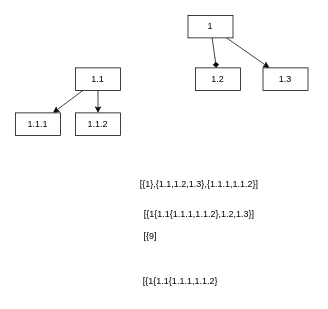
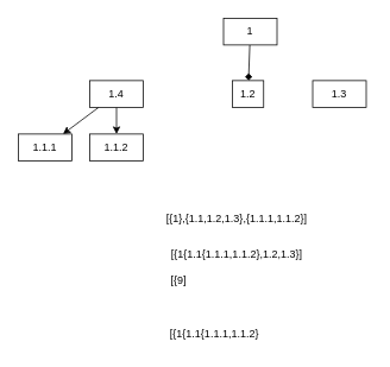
  <mxCell id="0" />
  <mxCell id="1" parent="0" />
  <mxCell id="2" style="edgeStyle=none;html=1;endArrow=diamond;" edge="1" parent="1" source="4" target="8"><mxGeometry relative="1" as="geometry" /></mxCell>
- <mxCell id="3" style="edgeStyle=none;html=1;" edge="1" parent="1" source="4" target="9"><mxGeometry relative="1" as="geometry" /></mxCell>
  <mxCell id="4" value="1" style="rounded=0;whiteSpace=wrap;html=1;" vertex="1" parent="1"><mxGeometry x="250" y="20" width="60" height="30" as="geometry" /></mxCell>
  <mxCell id="5" style="edgeStyle=none;html=1;" edge="1" parent="1" source="7" target="10"><mxGeometry relative="1" as="geometry" /></mxCell>
  <mxCell id="6" style="edgeStyle=none;html=1;entryX=0.5;entryY=0;entryDx=0;entryDy=0;" edge="1" parent="1" source="7" target="11"><mxGeometry relative="1" as="geometry" /></mxCell>
- <mxCell id="7" value="1.1" style="rounded=0;whiteSpace=wrap;html=1;" vertex="1" parent="1"><mxGeometry x="100" y="90" width="60" height="30" as="geometry" /></mxCell>
- <mxCell id="8" value="1.2" style="rounded=0;whiteSpace=wrap;html=1;" vertex="1" parent="1"><mxGeometry x="260" y="90" width="60" height="30" as="geometry" /></mxCell>
+ <mxCell id="7" value="1.4" style="rounded=0;whiteSpace=wrap;html=1;" vertex="1" parent="1"><mxGeometry x="100" y="90" width="60" height="30" as="geometry" /></mxCell>
+ <mxCell id="8" value="1.2" style="rounded=0;whiteSpace=wrap;html=1;" vertex="1" parent="1"><mxGeometry x="260" y="90" width="35" height="30" as="geometry" /></mxCell>
  <mxCell id="9" value="1.3" style="rounded=0;whiteSpace=wrap;html=1;" vertex="1" parent="1"><mxGeometry x="350" y="90" width="60" height="30" as="geometry" /></mxCell>
  <mxCell id="10" value="1.1.1" style="rounded=0;whiteSpace=wrap;html=1;" vertex="1" parent="1"><mxGeometry x="20" y="150" width="60" height="30" as="geometry" /></mxCell>
  <mxCell id="11" value="1.1.2" style="rounded=0;whiteSpace=wrap;html=1;" vertex="1" parent="1"><mxGeometry x="100" y="150" width="60" height="30" as="geometry" /></mxCell>
  <mxCell id="12" value="[{1},{1.1,1.2,1.3},{1.1.1,1.1.2}]" style="text;html=1;strokeColor=none;fillColor=none;align=center;verticalAlign=middle;whiteSpace=wrap;rounded=0;" vertex="1" parent="1"><mxGeometry x="130" y="230" width="270" height="30" as="geometry" /></mxCell>
  <mxCell id="13" value="[{1{1.1{1.1.1,1.1.2},1.2,1.3}]" style="text;html=1;strokeColor=none;fillColor=none;align=center;verticalAlign=middle;whiteSpace=wrap;rounded=0;" vertex="1" parent="1"><mxGeometry x="115" y="270" width="300" height="30" as="geometry" /></mxCell>
  <mxCell id="14" value="[{9]" style="text;html=1;strokeColor=none;fillColor=none;align=center;verticalAlign=middle;whiteSpace=wrap;rounded=0;" vertex="1" parent="1"><mxGeometry y="300" width="300" height="30" as="geometry" x="50" /></mxCell>
  <mxCell id="15" value="[{1{1.1{1.1.1,1.1.2}" style="text;html=1;strokeColor=none;fillColor=none;align=center;verticalAlign=middle;whiteSpace=wrap;rounded=0;" vertex="1" parent="1"><mxGeometry x="90" y="360" width="300" height="30" as="geometry" /></mxCell>
